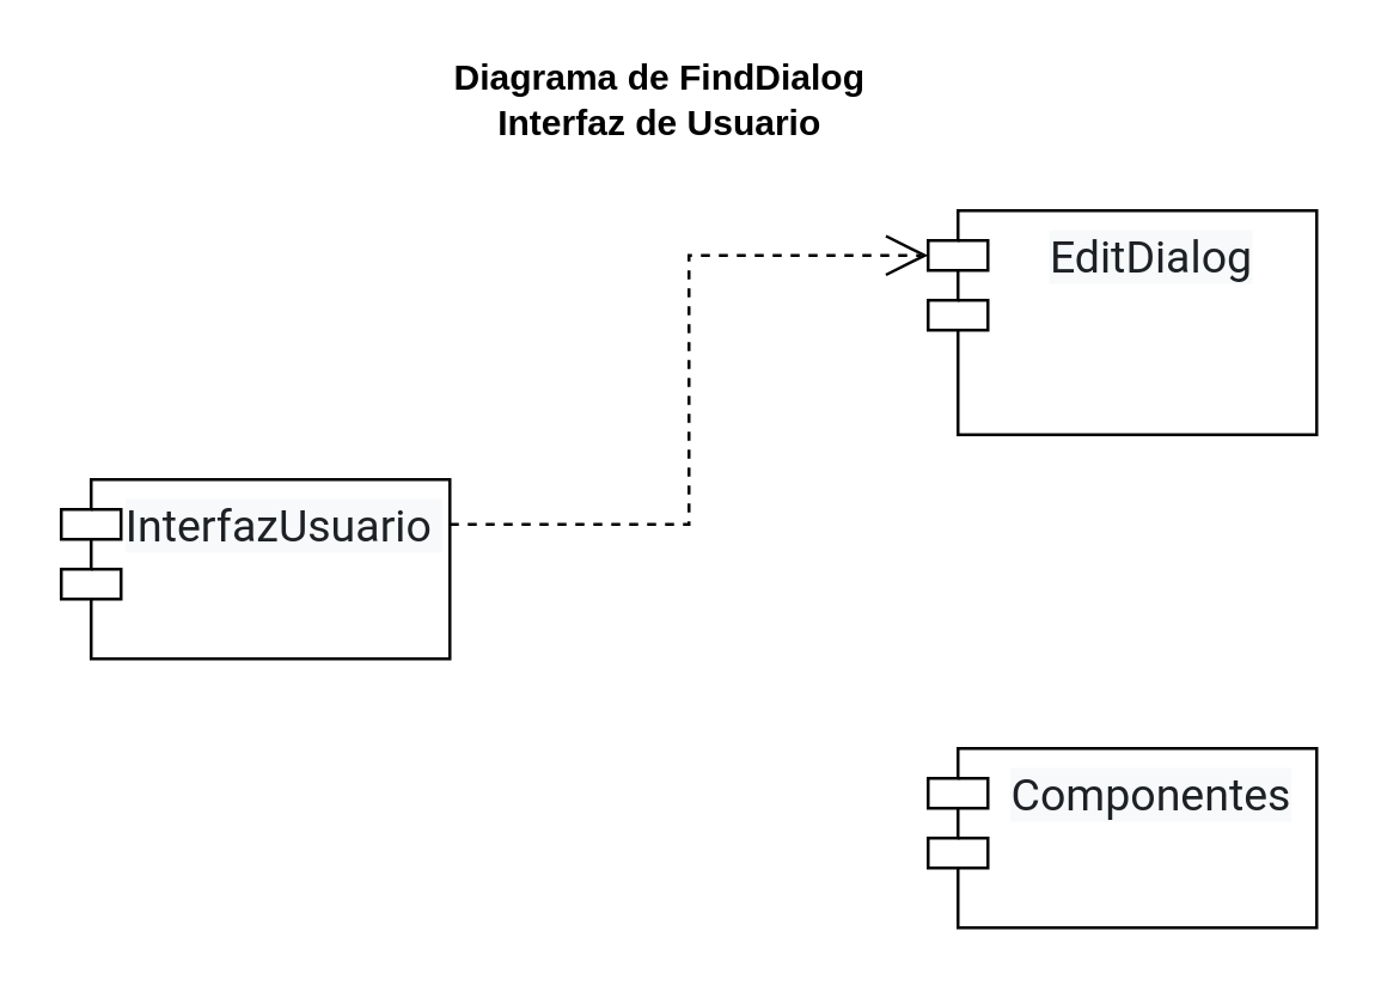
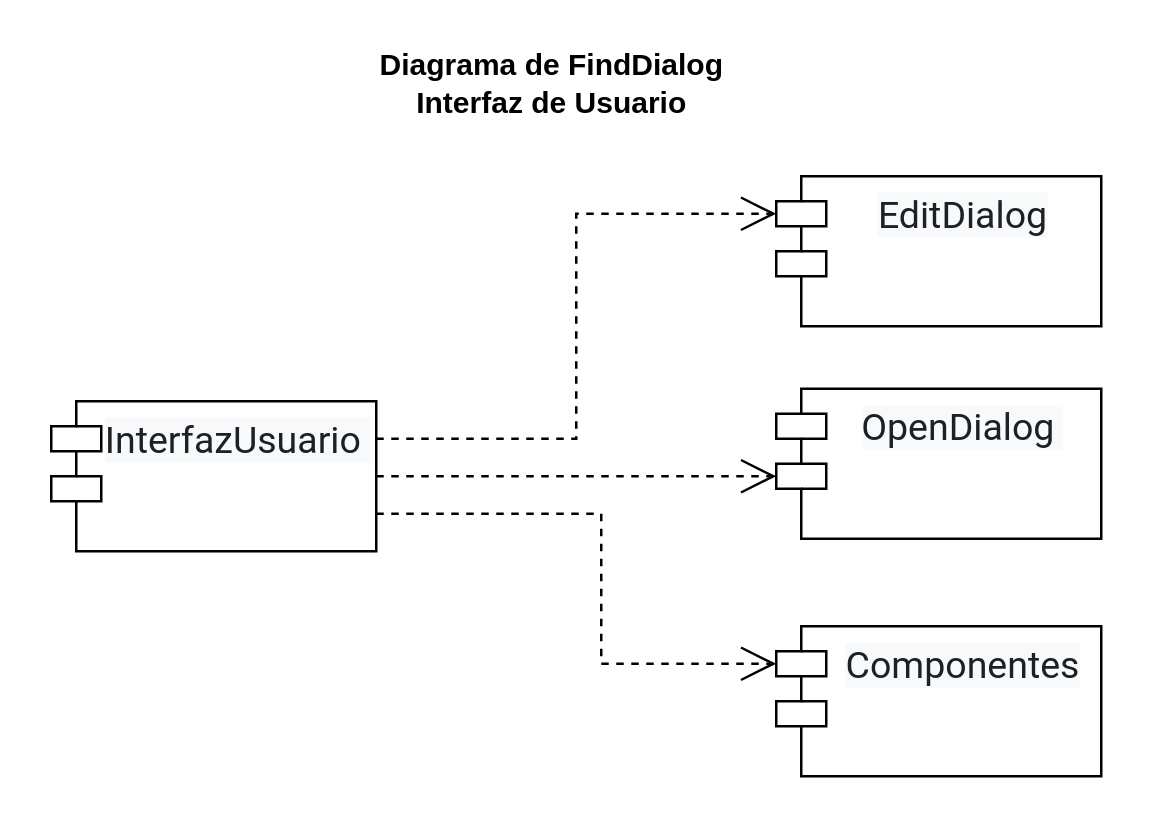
  <mxCell id="0" />
  <mxCell id="1" parent="0" />
  <mxCell id="2" value="&lt;span style=&quot;color: rgb(29, 33, 37); font-family: Roboto; font-size: 15px; text-align: left; background-color: rgb(248, 249, 250);&quot;&gt;InterfazUsuario&amp;nbsp;&lt;/span&gt;" style="shape=module;align=left;spacingLeft=20;align=center;verticalAlign=top;whiteSpace=wrap;html=1;" vertex="1" parent="1"><mxGeometry x="20" y="160" width="130" height="60" as="geometry" /></mxCell>
- <mxCell id="3" value="&lt;span style=&quot;color: rgb(29, 33, 37); font-family: Roboto; font-size: 15px; text-align: left; background-color: rgb(248, 249, 250);&quot;&gt;EditDialog&lt;/span&gt;" style="shape=module;align=left;spacingLeft=20;align=center;verticalAlign=top;whiteSpace=wrap;html=1;" vertex="1" parent="1"><mxGeometry x="310" y="70" width="130" height="75" as="geometry" /></mxCell>
+ <mxCell id="3" value="&lt;span style=&quot;color: rgb(29, 33, 37); font-family: Roboto; font-size: 15px; text-align: left; background-color: rgb(248, 249, 250);&quot;&gt;EditDialog&lt;/span&gt;" style="shape=module;align=left;spacingLeft=20;align=center;verticalAlign=top;whiteSpace=wrap;html=1;" vertex="1" parent="1"><mxGeometry x="310" y="70" width="130" height="60" as="geometry" /></mxCell>
+ <mxCell id="4" value="&lt;span style=&quot;color: rgb(29, 33, 37); font-family: Roboto; font-size: 15px; text-align: left; background-color: rgb(248, 249, 250);&quot;&gt;OpenDialog&amp;nbsp;&lt;/span&gt;" style="shape=module;align=left;spacingLeft=20;align=center;verticalAlign=top;whiteSpace=wrap;html=1;" vertex="1" parent="1"><mxGeometry x="310" y="155" width="130" height="60" as="geometry" /></mxCell>
  <mxCell id="5" value="&lt;span style=&quot;color: rgb(29, 33, 37); font-family: Roboto; font-size: 15px; text-align: left; background-color: rgb(248, 249, 250);&quot;&gt;Componentes&lt;/span&gt;" style="shape=module;align=left;spacingLeft=20;align=center;verticalAlign=top;whiteSpace=wrap;html=1;" vertex="1" parent="1"><mxGeometry x="310" y="250" width="130" height="60" as="geometry" /></mxCell>
  <mxCell id="6" value="" style="endArrow=open;endSize=12;dashed=1;html=1;rounded=0;entryX=0;entryY=0;entryDx=0;entryDy=15;entryPerimeter=0;exitX=1;exitY=0.25;exitDx=0;exitDy=0;" edge="1" parent="1" source="2" target="3"><mxGeometry width="160" relative="1" as="geometry"><mxPoint x="90" y="190" as="sourcePoint" /><mxPoint x="250" y="190" as="targetPoint" /><Array as="points"><mxPoint x="230" y="175" /><mxPoint x="230" y="85" /></Array></mxGeometry></mxCell>
+ <mxCell id="7" value="" style="endArrow=open;endSize=12;dashed=1;html=1;rounded=0;exitX=1;exitY=0.5;exitDx=0;exitDy=0;entryX=0;entryY=0;entryDx=0;entryDy=35;entryPerimeter=0;" edge="1" parent="1" source="2" target="4"><mxGeometry width="160" relative="1" as="geometry"><mxPoint x="110" y="150" as="sourcePoint" /><mxPoint x="270" y="150" as="targetPoint" /></mxGeometry></mxCell>
+ <mxCell id="8" value="" style="endArrow=open;endSize=12;dashed=1;html=1;rounded=0;entryX=0;entryY=0;entryDx=0;entryDy=15;entryPerimeter=0;exitX=1;exitY=0.75;exitDx=0;exitDy=0;" edge="1" parent="1" source="2" target="5"><mxGeometry width="160" relative="1" as="geometry"><mxPoint x="160" y="185" as="sourcePoint" /><mxPoint x="320" y="95" as="targetPoint" /><Array as="points"><mxPoint x="240" y="205" /><mxPoint x="240" y="265" /></Array></mxGeometry></mxCell>
  <mxCell id="9" value="Diagrama de FindDialog&lt;div&gt;Interfaz de Usuario&lt;/div&gt;" style="text;align=center;fontStyle=1;verticalAlign=middle;spacingLeft=3;spacingRight=3;strokeColor=none;rotatable=0;points=[[0,0.5],[1,0.5]];portConstraint=eastwest;html=1;" vertex="1" parent="1"><mxGeometry x="180" y="20" width="80" height="26" as="geometry" /></mxCell>
